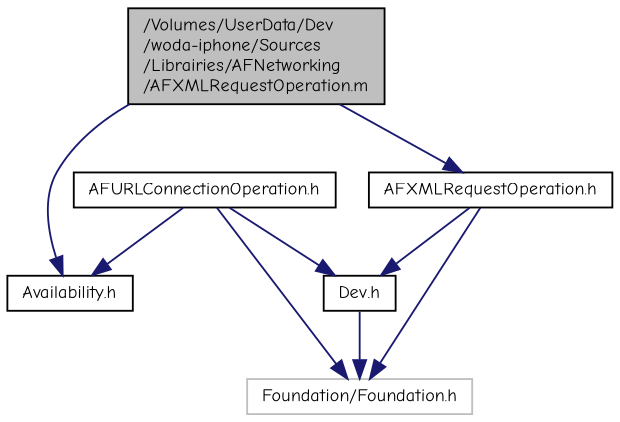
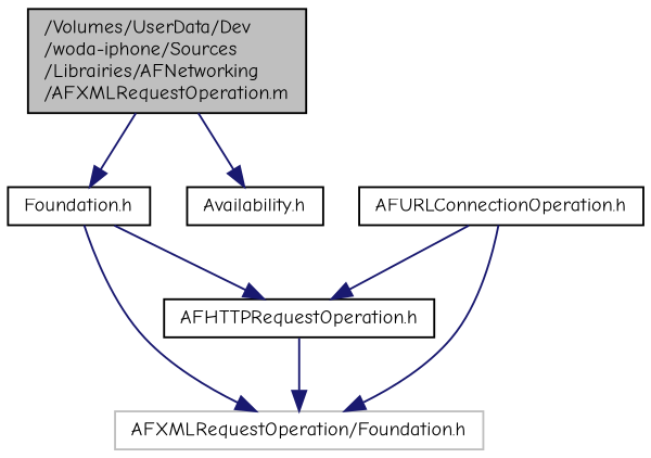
  digraph {
    fontname="Comic Neue"
    node [color=black fillcolor=white fontname="Comic Neue" fontsize=10 shape=record style=filled]
    edge [color=midnightblue fontname="Comic Neue" fontsize=10 labelfontname=Helvetica labelfontsize=10 style=solid]
    n1 [fillcolor=grey75 fontcolor=black height=0.2 label="/Volumes/UserData/Dev\l/woda-iphone/Sources\l/Librairies/AFNetworking\l/AFXMLRequestOperation.m" width=0.4]
-   n2 [height=0.2 label="AFXMLRequestOperation.h" width=0.4]
+   n2 [height=0.2 label="Foundation.h" width=0.4]
    n3 [height=0.2 label="Availability.h" width=0.4]
-   n4 [color=grey75 height=0.2 label="Foundation/Foundation.h" width=0.4]
-   n5 [height=0.2 label="Dev.h" width=0.4]
+   n4 [color=grey75 height=0.2 label="AFXMLRequestOperation/Foundation.h" width=0.4]
+   n5 [height=0.2 label="AFHTTPRequestOperation.h" width=0.4]
    n6 [height=0.2 label="AFURLConnectionOperation.h" width=0.4]
    n1 -> n2
    n1 -> n3
    n2 -> n4
    n2 -> n5
    n5 -> n4
-   n6 -> n3
    n6 -> n4
    n6 -> n5
  }
